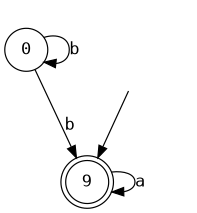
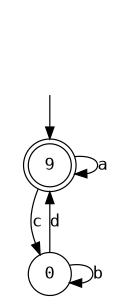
  digraph {
    fontname="DejaVu Sans Mono"
    rankdir=TB
    node [fontname="DejaVu Sans Mono" shape=circle]
    edge [fontname="DejaVu Sans Mono"]
    n1 [label=9 shape=doublecircle]
    0
    fake0 [style=invisible]
    n1 -> n1 [label=a]
-   0 -> n1 [label=b]
+   n1 -> 0 [label=c]
+   0 -> n1 [label=d]
    0 -> 0 [label=b]
    fake0 -> n1
  }
